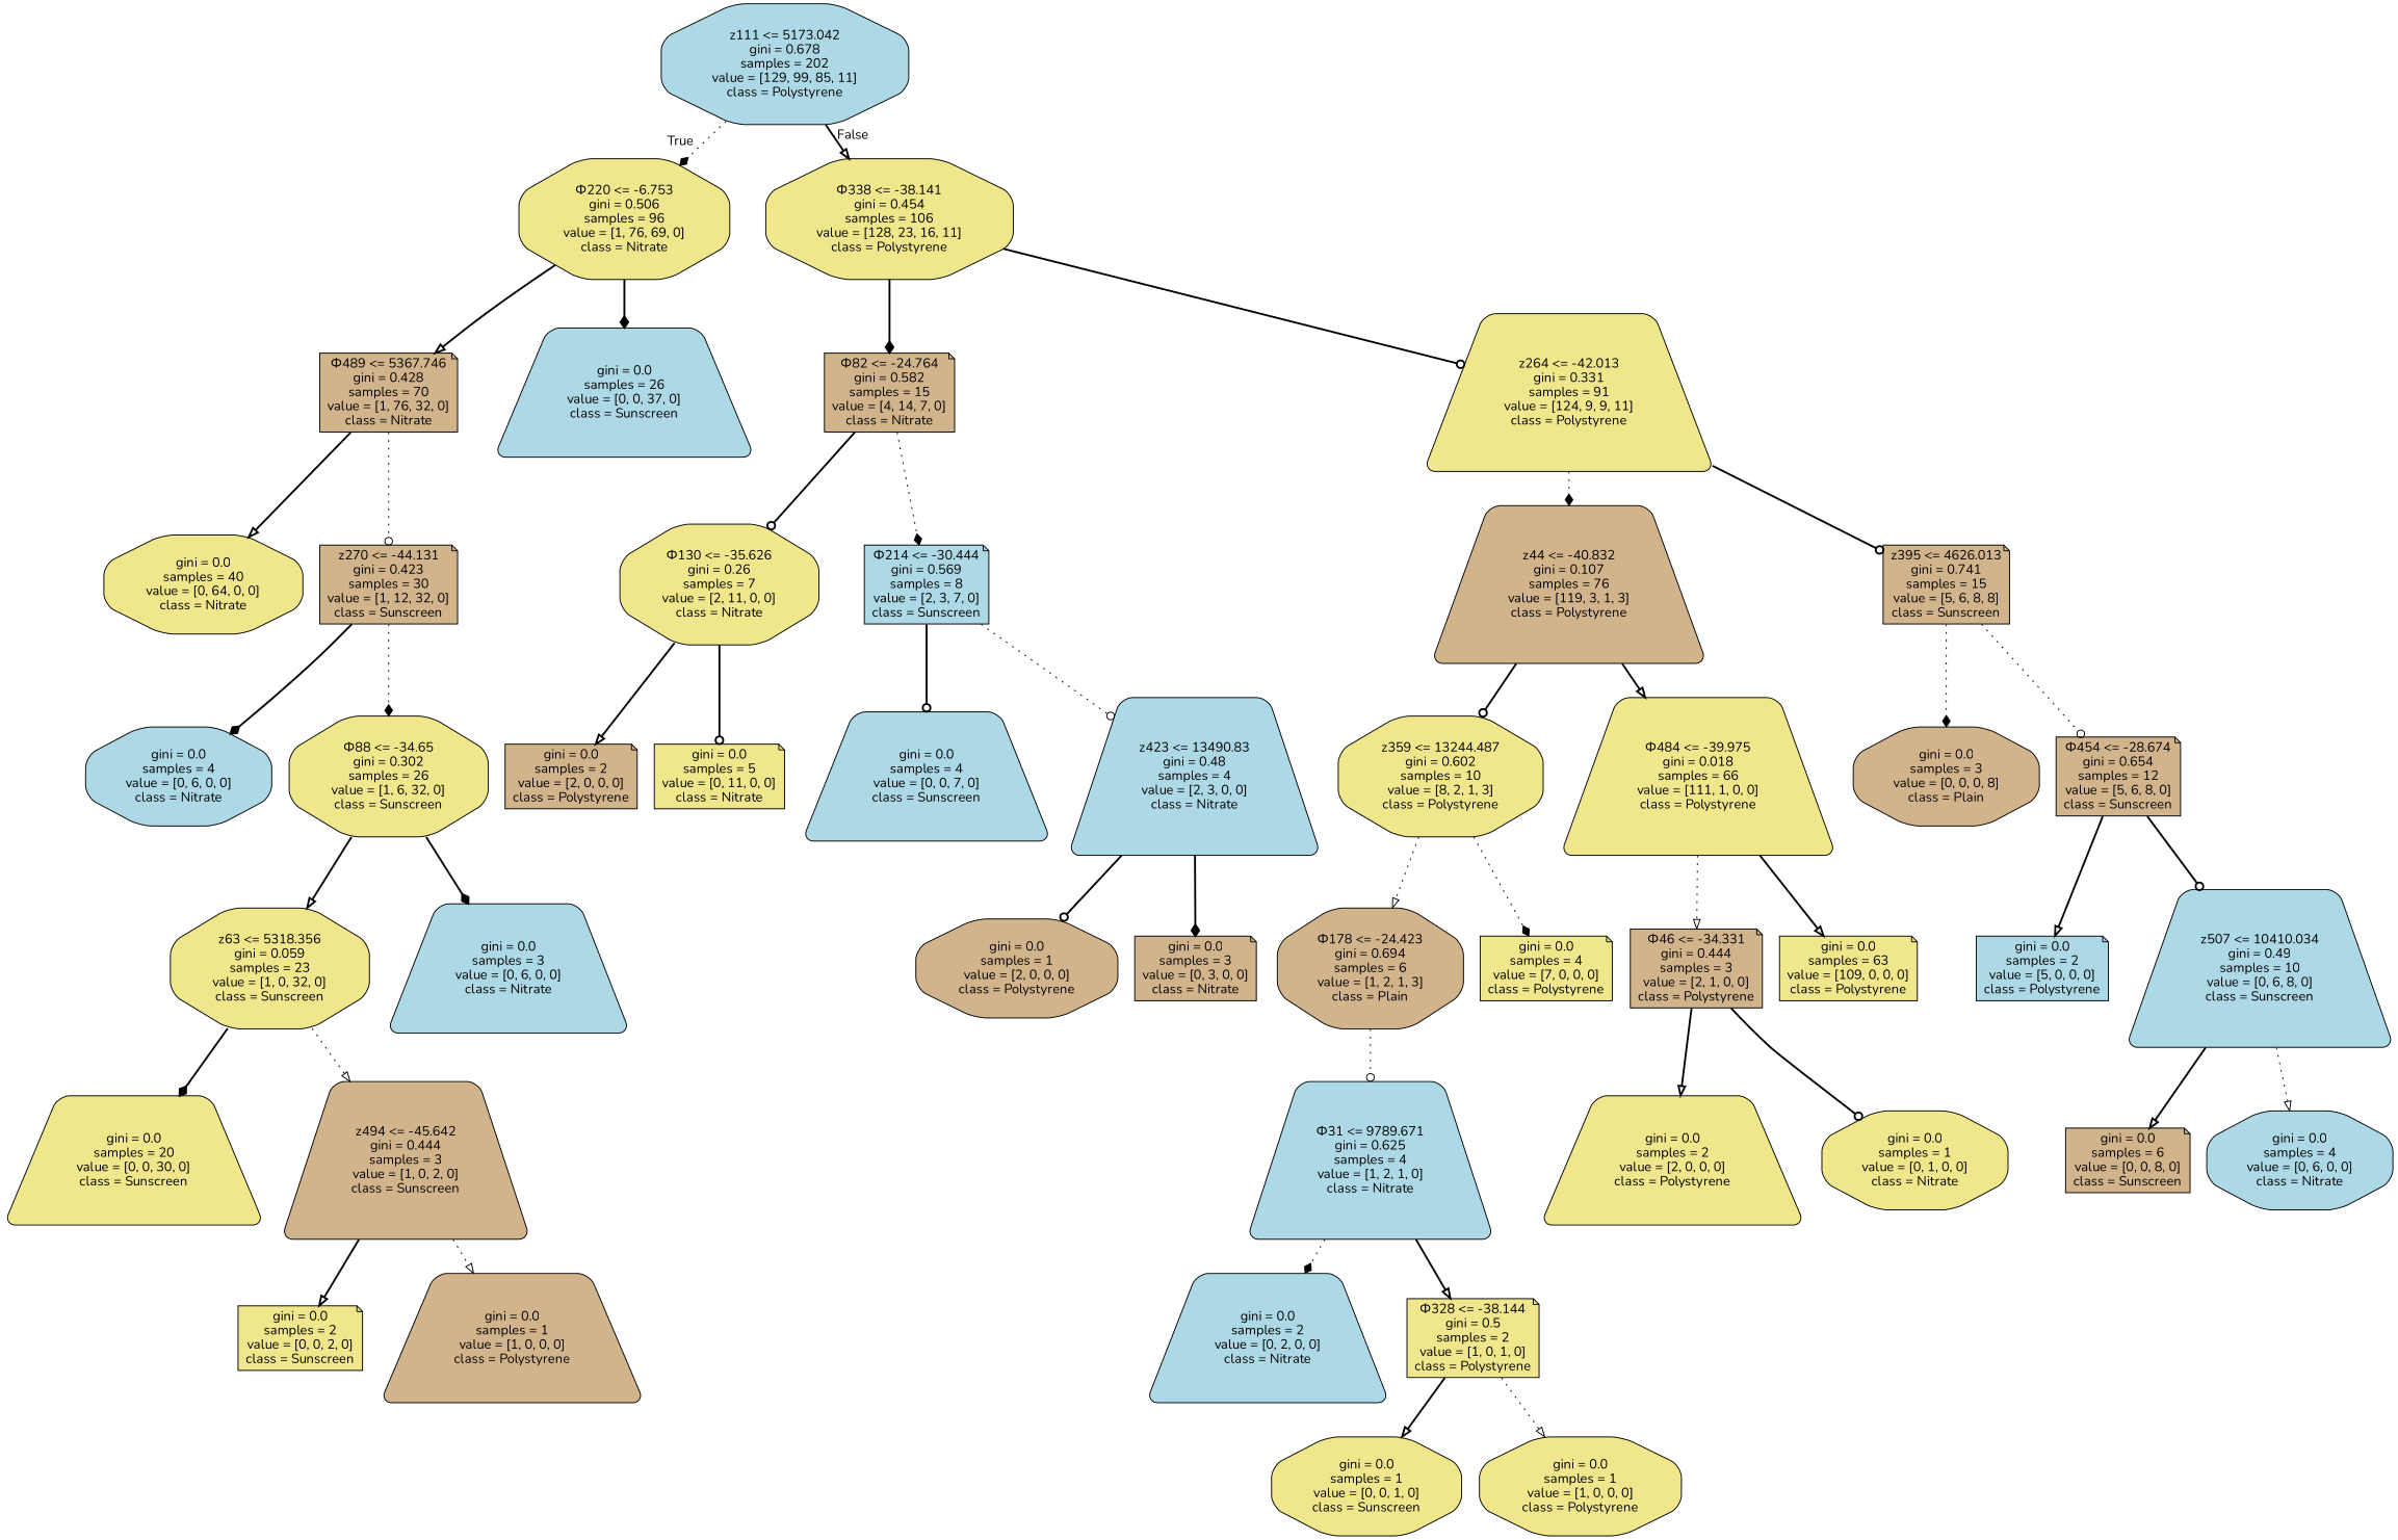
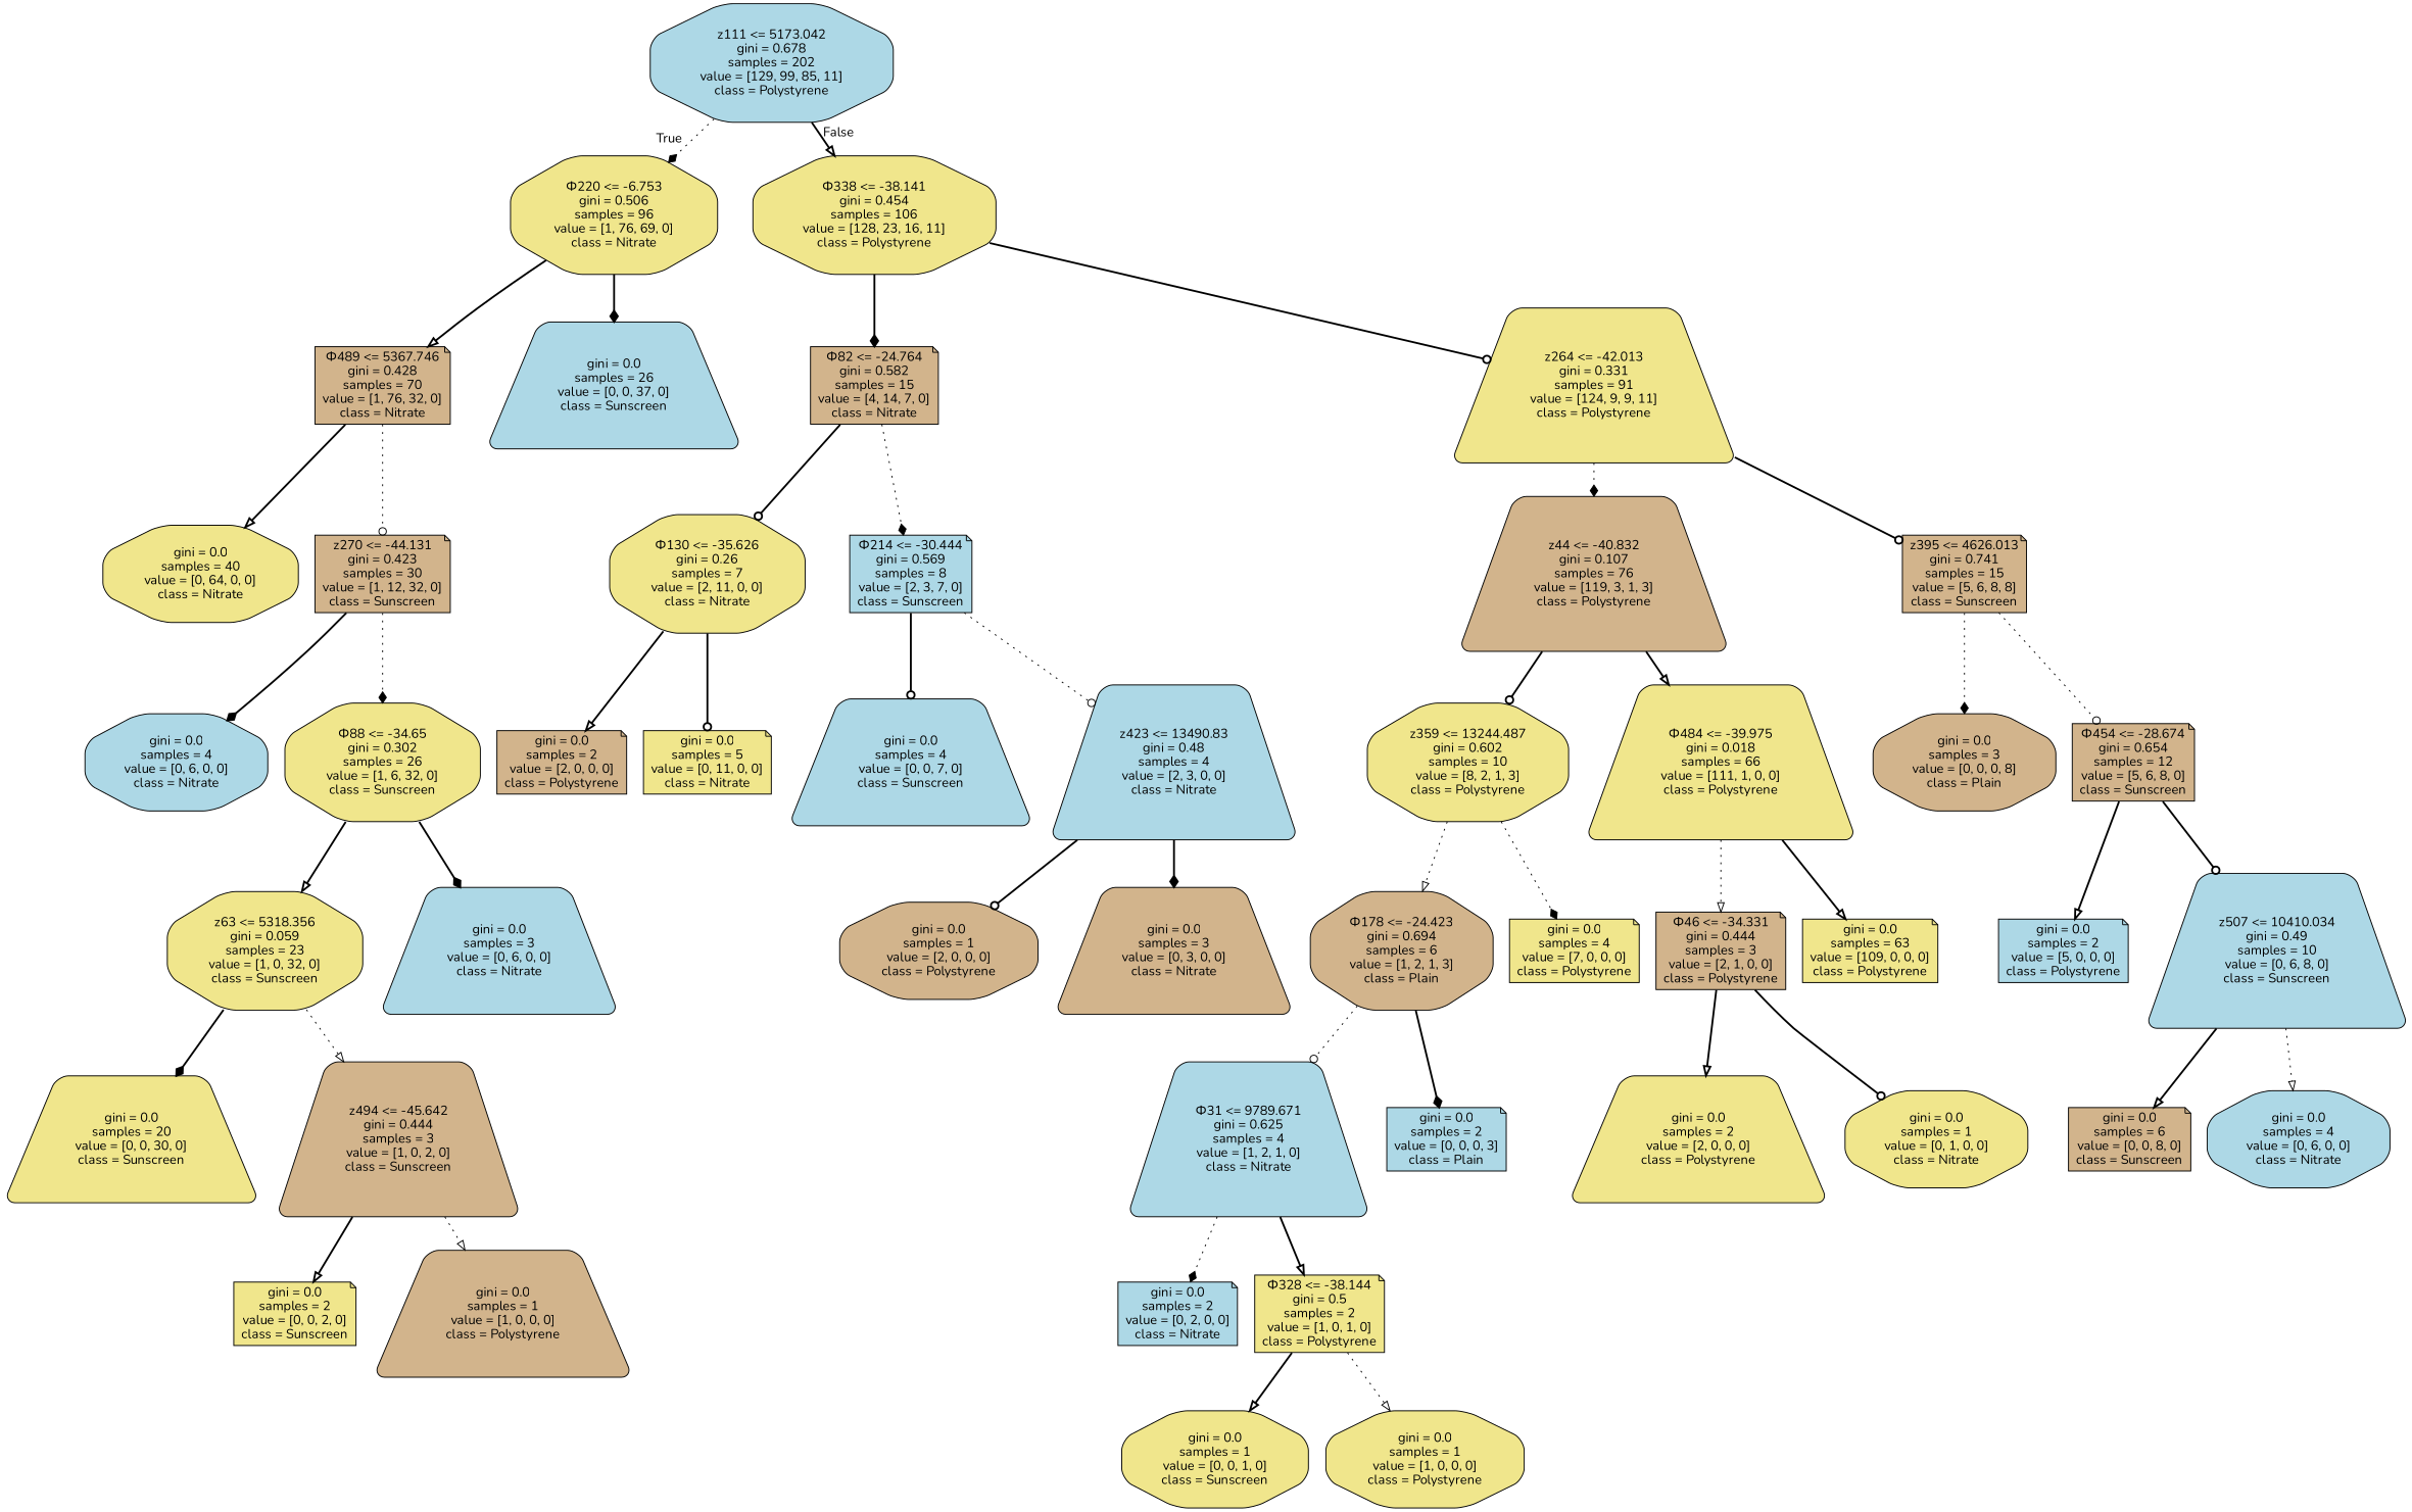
  digraph {
    fontname=Nunito
    node [color=black fillcolor=khaki fontname=Nunito shape=note style="filled, rounded"]
    edge [arrowhead=onormal fontname=Nunito style=bold]
    n1 [fillcolor=lightblue label="z111 <= 5173.042\ngini = 0.678\nsamples = 202\nvalue = [129, 99, 85, 11]\nclass = Polystyrene" shape=octagon]
    n2 [label="Φ220 <= -6.753\ngini = 0.506\nsamples = 96\nvalue = [1, 76, 69, 0]\nclass = Nitrate" shape=octagon]
    n3 [label="Φ338 <= -38.141\ngini = 0.454\nsamples = 106\nvalue = [128, 23, 16, 11]\nclass = Polystyrene" shape=octagon]
    n4 [fillcolor=tan label="Φ489 <= 5367.746\ngini = 0.428\nsamples = 70\nvalue = [1, 76, 32, 0]\nclass = Nitrate"]
    n5 [fillcolor=lightblue label="gini = 0.0\nsamples = 26\nvalue = [0, 0, 37, 0]\nclass = Sunscreen" shape=trapezium]
    n6 [fillcolor=tan label="Φ82 <= -24.764\ngini = 0.582\nsamples = 15\nvalue = [4, 14, 7, 0]\nclass = Nitrate"]
    n7 [label="z264 <= -42.013\ngini = 0.331\nsamples = 91\nvalue = [124, 9, 9, 11]\nclass = Polystyrene" shape=trapezium]
    n8 [label="gini = 0.0\nsamples = 40\nvalue = [0, 64, 0, 0]\nclass = Nitrate" shape=octagon]
    n9 [fillcolor=tan label="z270 <= -44.131\ngini = 0.423\nsamples = 30\nvalue = [1, 12, 32, 0]\nclass = Sunscreen"]
    n10 [fillcolor=lightblue label="gini = 0.0\nsamples = 4\nvalue = [0, 6, 0, 0]\nclass = Nitrate" shape=octagon]
    n11 [label="Φ88 <= -34.65\ngini = 0.302\nsamples = 26\nvalue = [1, 6, 32, 0]\nclass = Sunscreen" shape=octagon]
    n12 [label="z63 <= 5318.356\ngini = 0.059\nsamples = 23\nvalue = [1, 0, 32, 0]\nclass = Sunscreen" shape=octagon]
    n13 [fillcolor=lightblue label="gini = 0.0\nsamples = 3\nvalue = [0, 6, 0, 0]\nclass = Nitrate" shape=trapezium]
    n14 [label="gini = 0.0\nsamples = 20\nvalue = [0, 0, 30, 0]\nclass = Sunscreen" shape=trapezium]
    n15 [fillcolor=tan label="z494 <= -45.642\ngini = 0.444\nsamples = 3\nvalue = [1, 0, 2, 0]\nclass = Sunscreen" shape=trapezium]
    n16 [label="gini = 0.0\nsamples = 2\nvalue = [0, 0, 2, 0]\nclass = Sunscreen"]
    n17 [fillcolor=tan label="gini = 0.0\nsamples = 1\nvalue = [1, 0, 0, 0]\nclass = Polystyrene" shape=trapezium]
    n18 [label="Φ130 <= -35.626\ngini = 0.26\nsamples = 7\nvalue = [2, 11, 0, 0]\nclass = Nitrate" shape=octagon]
    n19 [fillcolor=lightblue label="Φ214 <= -30.444\ngini = 0.569\nsamples = 8\nvalue = [2, 3, 7, 0]\nclass = Sunscreen"]
    n20 [fillcolor=tan label="z44 <= -40.832\ngini = 0.107\nsamples = 76\nvalue = [119, 3, 1, 3]\nclass = Polystyrene" shape=trapezium]
    n21 [fillcolor=tan label="z395 <= 4626.013\ngini = 0.741\nsamples = 15\nvalue = [5, 6, 8, 8]\nclass = Sunscreen"]
    n22 [fillcolor=tan label="gini = 0.0\nsamples = 2\nvalue = [2, 0, 0, 0]\nclass = Polystyrene"]
    n23 [label="gini = 0.0\nsamples = 5\nvalue = [0, 11, 0, 0]\nclass = Nitrate"]
    n24 [fillcolor=lightblue label="gini = 0.0\nsamples = 4\nvalue = [0, 0, 7, 0]\nclass = Sunscreen" shape=trapezium]
    n25 [fillcolor=lightblue label="z423 <= 13490.83\ngini = 0.48\nsamples = 4\nvalue = [2, 3, 0, 0]\nclass = Nitrate" shape=trapezium]
    n26 [fillcolor=tan label="gini = 0.0\nsamples = 1\nvalue = [2, 0, 0, 0]\nclass = Polystyrene" shape=octagon]
-   n27 [fillcolor=tan label="gini = 0.0\nsamples = 3\nvalue = [0, 3, 0, 0]\nclass = Nitrate"]
+   n27 [fillcolor=tan label="gini = 0.0\nsamples = 3\nvalue = [0, 3, 0, 0]\nclass = Nitrate" shape=trapezium]
    n28 [label="z359 <= 13244.487\ngini = 0.602\nsamples = 10\nvalue = [8, 2, 1, 3]\nclass = Polystyrene" shape=octagon]
    n29 [label="Φ484 <= -39.975\ngini = 0.018\nsamples = 66\nvalue = [111, 1, 0, 0]\nclass = Polystyrene" shape=trapezium]
    n30 [fillcolor=tan label="gini = 0.0\nsamples = 3\nvalue = [0, 0, 0, 8]\nclass = Plain" shape=octagon]
    n31 [fillcolor=tan label="Φ454 <= -28.674\ngini = 0.654\nsamples = 12\nvalue = [5, 6, 8, 0]\nclass = Sunscreen"]
    n32 [fillcolor=tan label="Φ178 <= -24.423\ngini = 0.694\nsamples = 6\nvalue = [1, 2, 1, 3]\nclass = Plain" shape=octagon]
    n33 [label="gini = 0.0\nsamples = 4\nvalue = [7, 0, 0, 0]\nclass = Polystyrene"]
    n34 [fillcolor=tan label="Φ46 <= -34.331\ngini = 0.444\nsamples = 3\nvalue = [2, 1, 0, 0]\nclass = Polystyrene"]
    n35 [label="gini = 0.0\nsamples = 63\nvalue = [109, 0, 0, 0]\nclass = Polystyrene"]
    n36 [fillcolor=lightblue label="Φ31 <= 9789.671\ngini = 0.625\nsamples = 4\nvalue = [1, 2, 1, 0]\nclass = Nitrate" shape=trapezium]
-   n38 [fillcolor=lightblue label="gini = 0.0\nsamples = 2\nvalue = [0, 2, 0, 0]\nclass = Nitrate" shape=trapezium]
+   n37 [fillcolor=lightblue label="gini = 0.0\nsamples = 2\nvalue = [0, 0, 0, 3]\nclass = Plain"]
+   n38 [fillcolor=lightblue label="gini = 0.0\nsamples = 2\nvalue = [0, 2, 0, 0]\nclass = Nitrate"]
    n39 [label="Φ328 <= -38.144\ngini = 0.5\nsamples = 2\nvalue = [1, 0, 1, 0]\nclass = Polystyrene"]
    n40 [label="gini = 0.0\nsamples = 1\nvalue = [0, 0, 1, 0]\nclass = Sunscreen" shape=octagon]
    n41 [label="gini = 0.0\nsamples = 1\nvalue = [1, 0, 0, 0]\nclass = Polystyrene" shape=octagon]
    n42 [label="gini = 0.0\nsamples = 2\nvalue = [2, 0, 0, 0]\nclass = Polystyrene" shape=trapezium]
    n43 [label="gini = 0.0\nsamples = 1\nvalue = [0, 1, 0, 0]\nclass = Nitrate" shape=octagon]
    n44 [fillcolor=lightblue label="gini = 0.0\nsamples = 2\nvalue = [5, 0, 0, 0]\nclass = Polystyrene"]
    n45 [fillcolor=lightblue label="z507 <= 10410.034\ngini = 0.49\nsamples = 10\nvalue = [0, 6, 8, 0]\nclass = Sunscreen" shape=trapezium]
    n46 [fillcolor=tan label="gini = 0.0\nsamples = 6\nvalue = [0, 0, 8, 0]\nclass = Sunscreen"]
    n47 [fillcolor=lightblue label="gini = 0.0\nsamples = 4\nvalue = [0, 6, 0, 0]\nclass = Nitrate" shape=octagon]
    n1 -> n2 [arrowhead=diamond headlabel=True labelangle=45 labeldistance=2.5 style=dotted]
    n1 -> n3 [headlabel=False labelangle=-45 labeldistance=2.5]
    n2 -> n4
    n2 -> n5 [arrowhead=diamond]
    n3 -> n6 [arrowhead=diamond]
    n3 -> n7 [arrowhead=odot]
    n4 -> n8
    n4 -> n9 [arrowhead=odot style=dotted]
    n6 -> n18 [arrowhead=odot]
    n6 -> n19 [arrowhead=diamond style=dotted]
    n7 -> n20 [arrowhead=diamond style=dotted]
    n7 -> n21 [arrowhead=odot]
    n9 -> n10 [arrowhead=diamond]
    n9 -> n11 [arrowhead=diamond style=dotted]
    n11 -> n12
    n11 -> n13 [arrowhead=diamond]
    n12 -> n14 [arrowhead=diamond]
    n12 -> n15 [style=dotted]
    n15 -> n16
    n15 -> n17 [style=dotted]
    n18 -> n22
    n18 -> n23 [arrowhead=odot]
    n19 -> n24 [arrowhead=odot]
    n19 -> n25 [arrowhead=odot style=dotted]
    n20 -> n28 [arrowhead=odot]
    n20 -> n29
    n21 -> n30 [arrowhead=diamond style=dotted]
    n21 -> n31 [arrowhead=odot style=dotted]
    n25 -> n26 [arrowhead=odot]
    n25 -> n27 [arrowhead=diamond]
    n28 -> n32 [style=dotted]
    n28 -> n33 [arrowhead=diamond style=dotted]
    n29 -> n34 [style=dotted]
    n29 -> n35
    n31 -> n44
    n31 -> n45 [arrowhead=odot]
    n32 -> n36 [arrowhead=odot style=dotted]
+   n32 -> n37 [arrowhead=diamond]
    n34 -> n42
    n34 -> n43 [arrowhead=odot]
    n36 -> n38 [arrowhead=diamond style=dotted]
    n36 -> n39
    n39 -> n40
    n39 -> n41 [style=dotted]
    n45 -> n46
    n45 -> n47 [style=dotted]
  }
